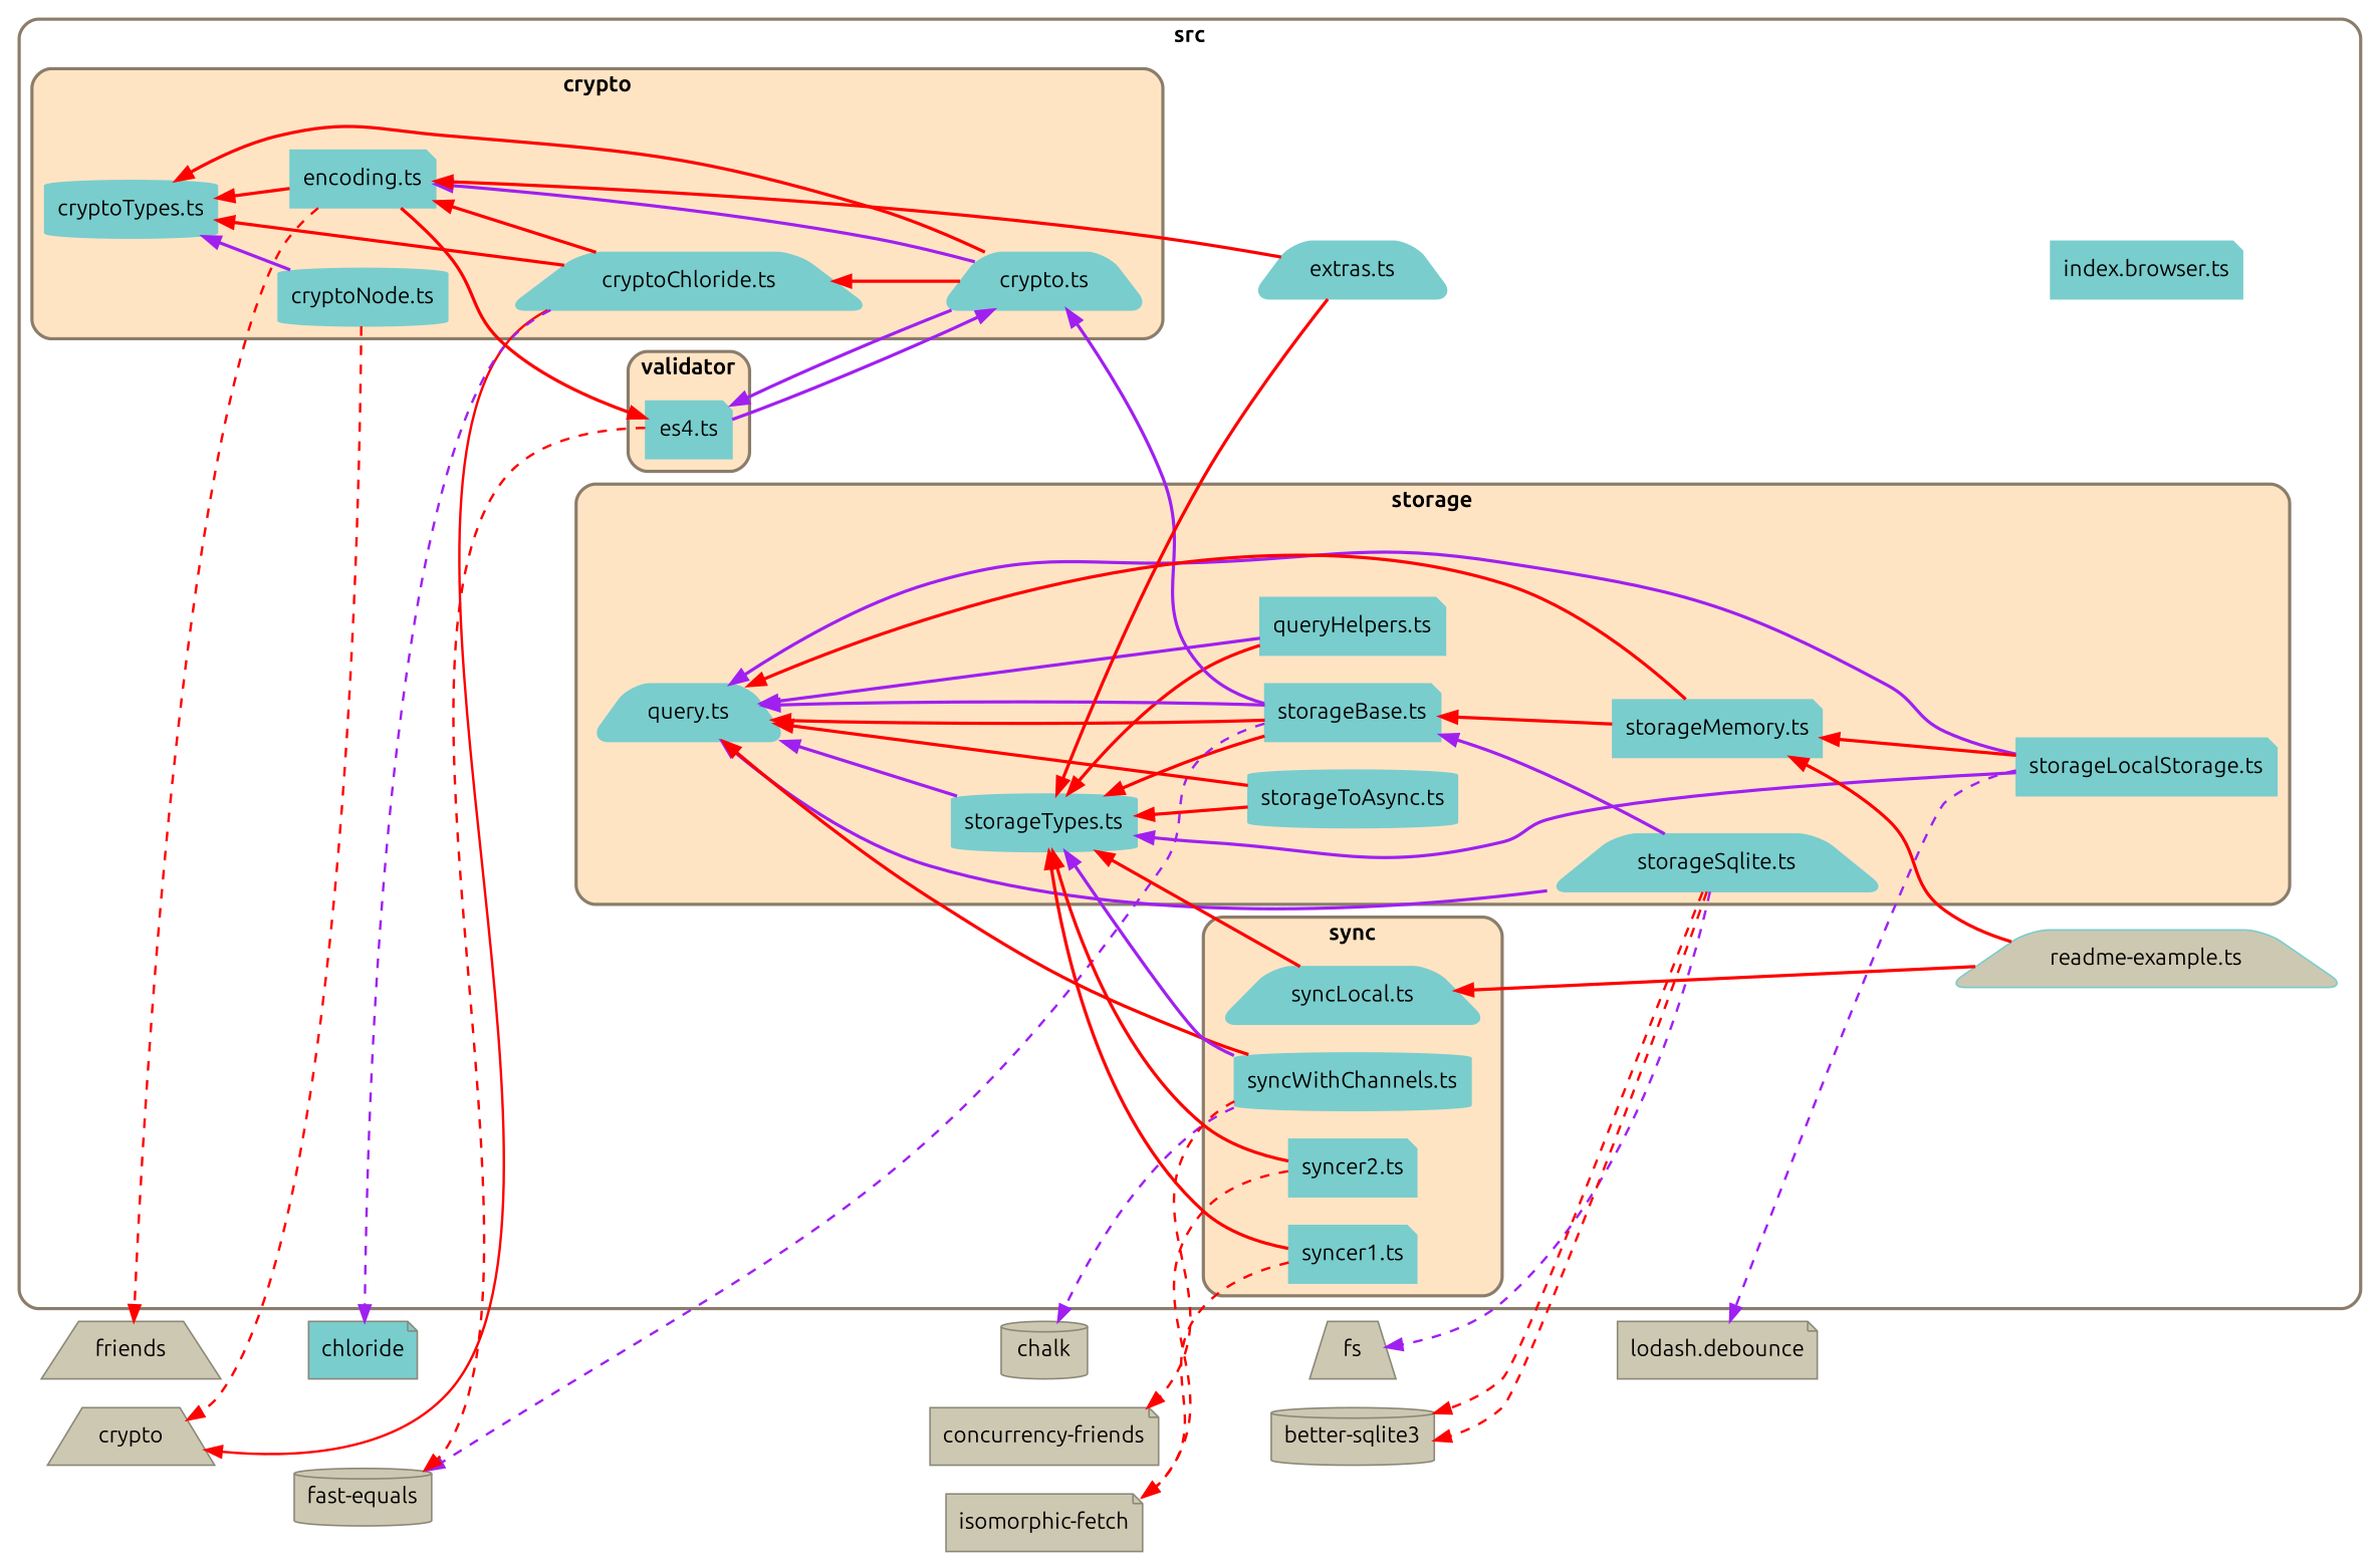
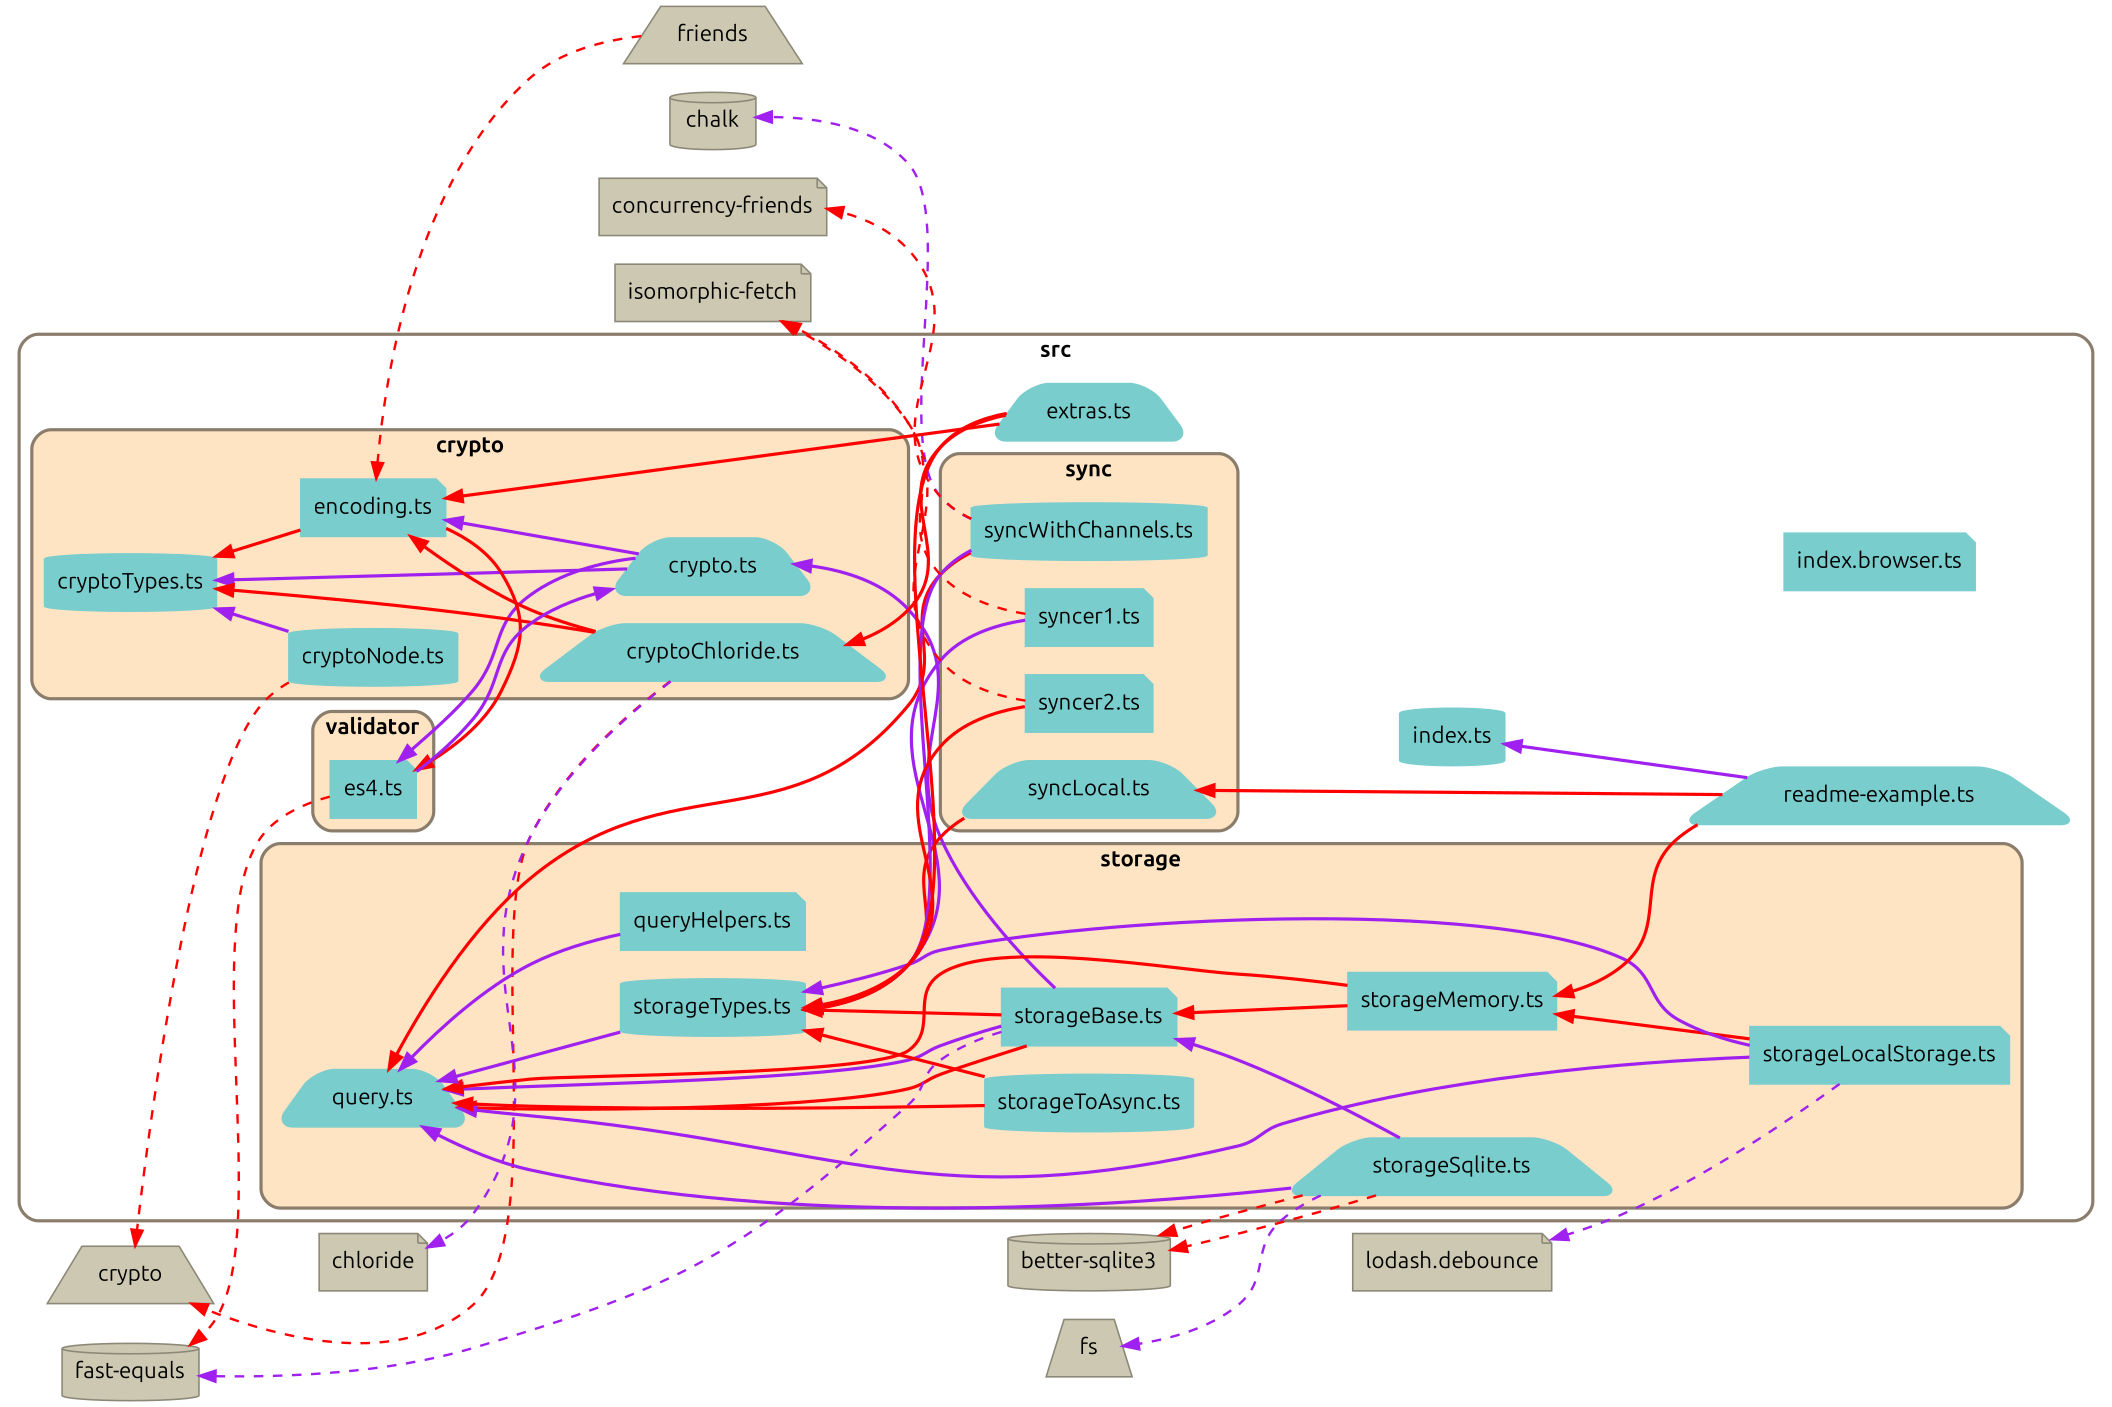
  digraph {
    compound=true
    fontname=Ubuntu
    rankdir=RL
    splines=true
    node [color=darkslategray3 fontname=Ubuntu shape=note style="rounded,filled"]
    edge [color=red fontname=Ubuntu penwidth=2]
    n1 [label="crypto.ts" shape=trapezium]
    n2 [label="cryptoChloride.ts" shape=trapezium]
    n3 [label="cryptoNode.ts" shape=cylinder]
    n4 [label="cryptoTypes.ts" shape=cylinder]
    n5 [label="encoding.ts"]
    n6 [label="query.ts" shape=trapezium]
    n7 [label="queryHelpers.ts"]
    n8 [label="storageBase.ts"]
    n9 [label="storageLocalStorage.ts"]
    n10 [label="storageMemory.ts"]
    n11 [label="storageSqlite.ts" shape=trapezium]
    n12 [label="storageToAsync.ts" shape=cylinder]
    n13 [label="storageTypes.ts" shape=cylinder]
    n14 [label="syncLocal.ts" shape=trapezium]
    n15 [label="syncWithChannels.ts" shape=cylinder]
    n16 [label="syncer1.ts"]
    n17 [label="syncer2.ts"]
    n18 [label="es4.ts"]
    n19 [label="extras.ts" shape=trapezium]
    n20 [label="index.browser.ts"]
-   n22 [label="readme-example.ts" shape=trapezium fillcolor=cornsilk3]
+   n21 [label="index.ts" shape=cylinder]
+   n22 [label="readme-example.ts" shape=trapezium]
    crypto [color=cornsilk4 fillcolor=cornsilk3 shape=trapezium style=filled]
-   chloride [color=cornsilk4 fillcolor=darkslategray3 style=filled]
+   chloride [color=cornsilk4 fillcolor=cornsilk3 style=filled]
    n25 [color=cornsilk4 fillcolor=cornsilk3 label=friends shape=trapezium style=filled]
    "fast-equals" [color=cornsilk4 fillcolor=cornsilk3 shape=cylinder style=filled]
    "lodash.debounce" [color=cornsilk4 fillcolor=cornsilk3 style=filled]
    fs [color=cornsilk4 fillcolor=cornsilk3 shape=trapezium style=filled]
    "better-sqlite3" [color=cornsilk4 fillcolor=cornsilk3 shape=cylinder style=filled]
    chalk [color=cornsilk4 fillcolor=cornsilk3 shape=cylinder style=filled]
    "concurrency-friends" [color=cornsilk4 fillcolor=cornsilk3 style=filled]
    "isomorphic-fetch" [color=cornsilk4 fillcolor=cornsilk3 style=filled]
    subgraph cluster_1 {
      color=bisque4
      label=<<b>src</b>>
      penwidth=2
      style=rounded
      n19
      n20
+     n21
      n22
      subgraph cluster_2 {
        color=bisque4
        fillcolor=bisque
        label=<<b>crypto</b>>
        penwidth=2
        style="rounded,filled"
        n1
        n2
        n3
        n4
        n5
      }
      subgraph cluster_3 {
        color=bisque4
        fillcolor=bisque
        label=<<b>storage</b>>
        penwidth=2
        style="rounded,filled"
        n6
        n7
        n8
        n9
        n10
        n11
        n12
        n13
      }
      subgraph cluster_4 {
        color=bisque4
        fillcolor=bisque
        label=<<b>sync</b>>
        penwidth=2
        style="rounded,filled"
        n14
        n15
        n16
        n17
      }
      subgraph cluster_5 {
        color=bisque4
        fillcolor=bisque
        label=<<b>validator</b>>
        penwidth=2
        style="rounded,filled"
        n18
      }
    }
-   n1 -> n2
-   n1 -> n4
+   n19 -> n2
+   n1 -> n4 [color=purple]
    n1 -> n5 [color=purple]
    n1 -> n18 [color=purple]
    n2 -> n4
    n2 -> n5
-   n2 -> crypto [penwidth=1.5 style=solid weight=1]
+   n2 -> crypto [penwidth=1.5 style=dashed weight=1]
    n2 -> chloride [color=purple penwidth=1.5 style=dashed weight=1]
    n3 -> n4 [color=purple]
    n3 -> crypto [penwidth=1.5 style=dashed weight=1]
    n5 -> n4
    n5 -> n18
-   n5 -> n25 [penwidth=1.5 style=dashed weight=1]
+   n25 -> n5 [penwidth=1.5 style=dashed weight=1]
    n7 -> n6 [color=purple]
-   n7 -> n13
    n8 -> n1 [color=purple]
    n8 -> n6
    n8 -> n6 [color=purple]
    n8 -> n13
    n8 -> "fast-equals" [color=purple penwidth=1.5 style=dashed weight=1]
    n9 -> n6 [color=purple]
    n9 -> n10
    n9 -> n13 [color=purple]
    n9 -> "lodash.debounce" [color=purple penwidth=1.5 style=dashed weight=1]
    n10 -> n6
    n10 -> n8
    n11 -> n6 [color=purple]
    n11 -> n8 [color=purple]
    n11 -> fs [color=purple penwidth=1.5 style=dashed weight=1]
    n11 -> "better-sqlite3" [penwidth=1.5 style=dashed weight=1]
    n11 -> "better-sqlite3" [penwidth=1.5 style=dashed weight=1]
    n12 -> n6
    n12 -> n13
    n13 -> n6 [color=purple]
    n14 -> n13
    n15 -> n6
    n15 -> n13 [color=purple]
    n15 -> chalk [color=purple penwidth=1.5 style=dashed weight=1]
    n15 -> "concurrency-friends" [penwidth=1.5 style=dashed weight=1]
-   n16 -> n13
+   n16 -> n13 [color=purple]
    n16 -> "isomorphic-fetch" [penwidth=1.5 style=dashed weight=1]
    n17 -> n13
    n17 -> "isomorphic-fetch" [penwidth=1.5 style=dashed weight=1]
    n18 -> n1 [color=purple]
    n18 -> "fast-equals" [penwidth=1.5 style=dashed weight=1]
    n19 -> n5
    n19 -> n13
    n22 -> n10
    n22 -> n14
+   n22 -> n21 [color=purple]
  }
